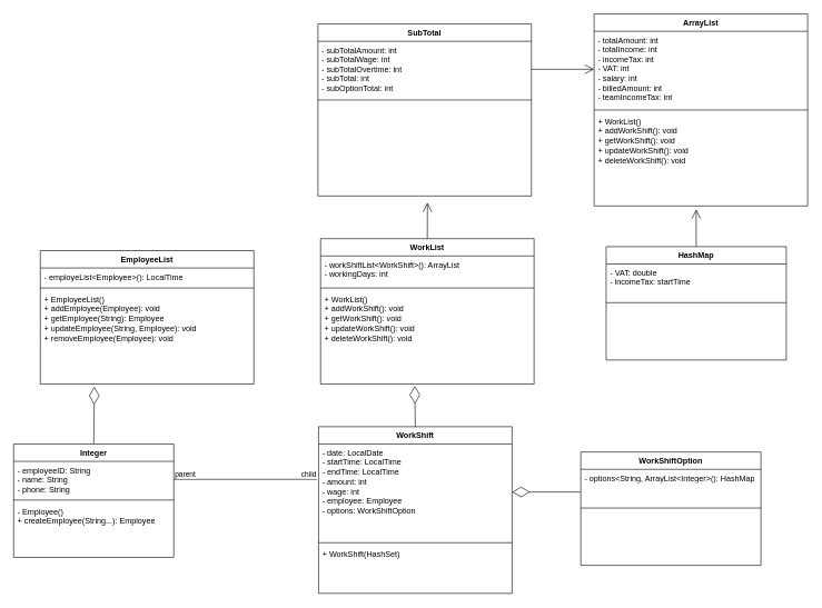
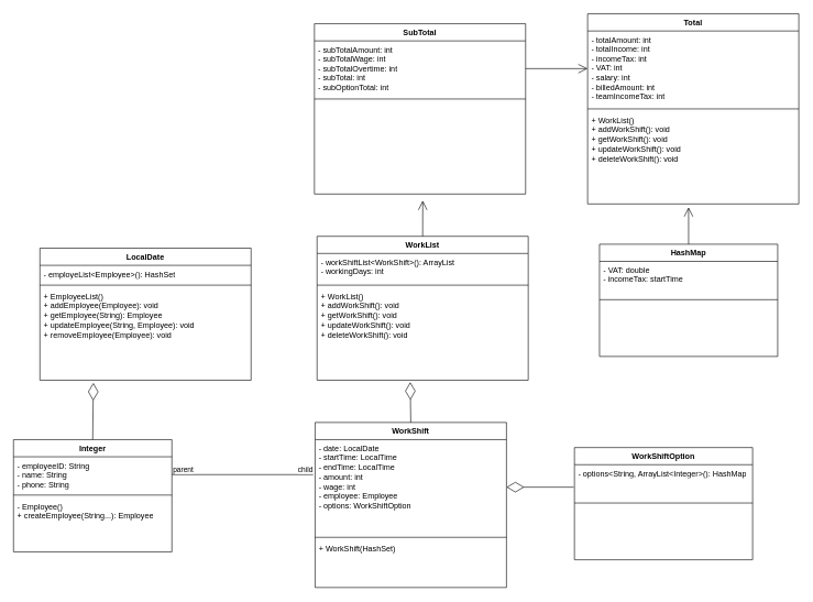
  <mxCell id="0" />
  <mxCell id="1" parent="0" />
- <mxCell id="2" value="EmployeeList" style="swimlane;fontStyle=1;align=center;verticalAlign=top;childLayout=stackLayout;horizontal=1;startSize=26;horizontalStack=0;resizeParent=1;resizeParentMax=0;resizeLast=0;collapsible=1;marginBottom=0;whiteSpace=wrap;html=1;" vertex="1" parent="1"><mxGeometry x="60" y="375" width="320" height="200" as="geometry" /></mxCell>
- <mxCell id="3" value="- employeList&amp;lt;Employee&amp;gt;(): LocalTime" style="text;strokeColor=none;fillColor=none;align=left;verticalAlign=top;spacingLeft=4;spacingRight=4;overflow=hidden;rotatable=0;points=[[0,0.5],[1,0.5]];portConstraint=eastwest;whiteSpace=wrap;html=1;" vertex="1" parent="2"><mxGeometry y="26" width="320" height="26" as="geometry" /></mxCell>
+ <mxCell id="2" value="LocalDate" style="swimlane;fontStyle=1;align=center;verticalAlign=top;childLayout=stackLayout;horizontal=1;startSize=26;horizontalStack=0;resizeParent=1;resizeParentMax=0;resizeLast=0;collapsible=1;marginBottom=0;whiteSpace=wrap;html=1;" vertex="1" parent="1"><mxGeometry x="60" y="375" width="320" height="200" as="geometry" /></mxCell>
+ <mxCell id="3" value="- employeList&amp;lt;Employee&amp;gt;(): HashSet" style="text;strokeColor=none;fillColor=none;align=left;verticalAlign=top;spacingLeft=4;spacingRight=4;overflow=hidden;rotatable=0;points=[[0,0.5],[1,0.5]];portConstraint=eastwest;whiteSpace=wrap;html=1;" vertex="1" parent="2"><mxGeometry y="26" width="320" height="26" as="geometry" /></mxCell>
  <mxCell id="4" value="" style="line;strokeWidth=1;fillColor=none;align=left;verticalAlign=middle;spacingTop=-1;spacingLeft=3;spacingRight=3;rotatable=0;labelPosition=right;points=[];portConstraint=eastwest;strokeColor=inherit;" vertex="1" parent="2"><mxGeometry y="52" width="320" height="8" as="geometry" /></mxCell>
  <mxCell id="5" value="+ EmployeeList()&lt;br&gt;+ addEmployee(Employee): void&lt;br&gt;+ getEmployee(String): Employee&lt;br&gt;+ updateEmployee(String, Employee): void&lt;br&gt;+ removeEmployee(Employee): void" style="text;strokeColor=none;fillColor=none;align=left;verticalAlign=top;spacingLeft=4;spacingRight=4;overflow=hidden;rotatable=0;points=[[0,0.5],[1,0.5]];portConstraint=eastwest;whiteSpace=wrap;html=1;" vertex="1" parent="2"><mxGeometry y="60" width="320" height="140" as="geometry" /></mxCell>
  <mxCell id="6" value="Integer" style="swimlane;fontStyle=1;align=center;verticalAlign=top;childLayout=stackLayout;horizontal=1;startSize=26;horizontalStack=0;resizeParent=1;resizeParentMax=0;resizeLast=0;collapsible=1;marginBottom=0;whiteSpace=wrap;html=1;" vertex="1" parent="1"><mxGeometry x="20" y="665" width="240" height="170" as="geometry" /></mxCell>
  <mxCell id="7" value="- employeeID: String&lt;br&gt;- name: String&lt;br&gt;- phone: String" style="text;strokeColor=none;fillColor=none;align=left;verticalAlign=top;spacingLeft=4;spacingRight=4;overflow=hidden;rotatable=0;points=[[0,0.5],[1,0.5]];portConstraint=eastwest;whiteSpace=wrap;html=1;" vertex="1" parent="6"><mxGeometry y="26" width="240" height="54" as="geometry" /></mxCell>
  <mxCell id="8" value="" style="line;strokeWidth=1;fillColor=none;align=left;verticalAlign=middle;spacingTop=-1;spacingLeft=3;spacingRight=3;rotatable=0;labelPosition=right;points=[];portConstraint=eastwest;strokeColor=inherit;" vertex="1" parent="6"><mxGeometry y="80" width="240" height="8" as="geometry" /></mxCell>
  <mxCell id="9" value="- Employee()&lt;br&gt;+ createEmployee(String...): Employee" style="text;strokeColor=none;fillColor=none;align=left;verticalAlign=top;spacingLeft=4;spacingRight=4;overflow=hidden;rotatable=0;points=[[0,0.5],[1,0.5]];portConstraint=eastwest;whiteSpace=wrap;html=1;" vertex="1" parent="6"><mxGeometry y="88" width="240" height="82" as="geometry" /></mxCell>
  <mxCell id="10" value="" style="endArrow=diamondThin;endFill=0;endSize=24;html=1;rounded=0;entryX=0.253;entryY=1.029;entryDx=0;entryDy=0;entryPerimeter=0;exitX=0.5;exitY=0;exitDx=0;exitDy=0;" edge="1" parent="1" source="6" target="5"><mxGeometry width="160" relative="1" as="geometry"><mxPoint x="320" y="785" as="sourcePoint" /><mxPoint x="480" y="785" as="targetPoint" /></mxGeometry></mxCell>
  <mxCell id="11" value="WorkShift" style="swimlane;fontStyle=1;align=center;verticalAlign=top;childLayout=stackLayout;horizontal=1;startSize=26;horizontalStack=0;resizeParent=1;resizeParentMax=0;resizeLast=0;collapsible=1;marginBottom=0;whiteSpace=wrap;html=1;" vertex="1" parent="1"><mxGeometry x="477" y="639" width="290" height="250" as="geometry" /></mxCell>
  <mxCell id="12" value="- date: LocalDate&lt;br&gt;- startTime: LocalTime&lt;br&gt;- endTime: LocalTime&lt;br&gt;- amount: int&lt;br&gt;- wage: int&lt;br&gt;- employee: Employee&lt;br&gt;- options: WorkShiftOption" style="text;strokeColor=none;fillColor=none;align=left;verticalAlign=top;spacingLeft=4;spacingRight=4;overflow=hidden;rotatable=0;points=[[0,0.5],[1,0.5]];portConstraint=eastwest;whiteSpace=wrap;html=1;" vertex="1" parent="11"><mxGeometry y="26" width="290" height="144" as="geometry" /></mxCell>
  <mxCell id="13" value="" style="line;strokeWidth=1;fillColor=none;align=left;verticalAlign=middle;spacingTop=-1;spacingLeft=3;spacingRight=3;rotatable=0;labelPosition=right;points=[];portConstraint=eastwest;strokeColor=inherit;" vertex="1" parent="11"><mxGeometry y="170" width="290" height="8" as="geometry" /></mxCell>
  <mxCell id="14" value="+ WorkShift(HashSet)&lt;div&gt;&lt;br/&gt;&lt;/div&gt;" style="text;strokeColor=none;fillColor=none;align=left;verticalAlign=top;spacingLeft=4;spacingRight=4;overflow=hidden;rotatable=0;points=[[0,0.5],[1,0.5]];portConstraint=eastwest;whiteSpace=wrap;html=1;" vertex="1" parent="11"><mxGeometry y="178" width="290" height="72" as="geometry" /></mxCell>
  <mxCell id="15" value="" style="endArrow=none;html=1;edgeStyle=orthogonalEdgeStyle;rounded=0;exitX=1;exitY=0.5;exitDx=0;exitDy=0;entryX=-0.01;entryY=0.368;entryDx=0;entryDy=0;entryPerimeter=0;" edge="1" parent="1" source="7" target="12"><mxGeometry relative="1" as="geometry"><mxPoint x="320" y="785" as="sourcePoint" /><mxPoint x="480" y="785" as="targetPoint" /></mxGeometry></mxCell>
  <mxCell id="16" value="parent" style="edgeLabel;resizable=0;html=1;align=left;verticalAlign=bottom;" connectable="0" vertex="1" parent="15"><mxGeometry x="-1" relative="1" as="geometry" /></mxCell>
  <mxCell id="17" value="child" style="edgeLabel;resizable=0;html=1;align=right;verticalAlign=bottom;" connectable="0" vertex="1" parent="15"><mxGeometry x="1" relative="1" as="geometry" /></mxCell>
  <mxCell id="18" value="WorkList" style="swimlane;fontStyle=1;align=center;verticalAlign=top;childLayout=stackLayout;horizontal=1;startSize=26;horizontalStack=0;resizeParent=1;resizeParentMax=0;resizeLast=0;collapsible=1;marginBottom=0;whiteSpace=wrap;html=1;" vertex="1" parent="1"><mxGeometry x="480" y="357" width="320" height="218" as="geometry" /></mxCell>
  <mxCell id="19" value="- workShiftList&amp;lt;WorkShift&amp;gt;(): ArrayList&lt;br&gt;- workingDays: int" style="text;strokeColor=none;fillColor=none;align=left;verticalAlign=top;spacingLeft=4;spacingRight=4;overflow=hidden;rotatable=0;points=[[0,0.5],[1,0.5]];portConstraint=eastwest;whiteSpace=wrap;html=1;" vertex="1" parent="18"><mxGeometry y="26" width="320" height="44" as="geometry" /></mxCell>
  <mxCell id="20" value="" style="line;strokeWidth=1;fillColor=none;align=left;verticalAlign=middle;spacingTop=-1;spacingLeft=3;spacingRight=3;rotatable=0;labelPosition=right;points=[];portConstraint=eastwest;strokeColor=inherit;" vertex="1" parent="18"><mxGeometry y="70" width="320" height="8" as="geometry" /></mxCell>
  <mxCell id="21" value="+ WorkList()&lt;br&gt;+ addWorkShift(): void&lt;br&gt;+ getWorkShift(): void&lt;br&gt;+ updateWorkShift(): void&lt;br&gt;+ deleteWorkShift(): void" style="text;strokeColor=none;fillColor=none;align=left;verticalAlign=top;spacingLeft=4;spacingRight=4;overflow=hidden;rotatable=0;points=[[0,0.5],[1,0.5]];portConstraint=eastwest;whiteSpace=wrap;html=1;" vertex="1" parent="18"><mxGeometry y="78" width="320" height="140" as="geometry" /></mxCell>
  <mxCell id="22" value="" style="endArrow=diamondThin;endFill=0;endSize=24;html=1;rounded=0;entryX=0.441;entryY=1.021;entryDx=0;entryDy=0;entryPerimeter=0;exitX=0.5;exitY=0;exitDx=0;exitDy=0;" edge="1" parent="1" source="11" target="21"><mxGeometry width="160" relative="1" as="geometry"><mxPoint x="320" y="785" as="sourcePoint" /><mxPoint x="480" y="785" as="targetPoint" /></mxGeometry></mxCell>
  <mxCell id="23" value="WorkShiftOption" style="swimlane;fontStyle=1;align=center;verticalAlign=top;childLayout=stackLayout;horizontal=1;startSize=26;horizontalStack=0;resizeParent=1;resizeParentMax=0;resizeLast=0;collapsible=1;marginBottom=0;whiteSpace=wrap;html=1;" vertex="1" parent="1"><mxGeometry x="870" y="677" width="270" height="170" as="geometry" /></mxCell>
  <mxCell id="24" value="&lt;div&gt;- options&amp;lt;String, ArrayList&amp;lt;Integer&amp;gt;(): HashMap&lt;/div&gt;" style="text;strokeColor=none;fillColor=none;align=left;verticalAlign=top;spacingLeft=4;spacingRight=4;overflow=hidden;rotatable=0;points=[[0,0.5],[1,0.5]];portConstraint=eastwest;whiteSpace=wrap;html=1;" vertex="1" parent="23"><mxGeometry y="26" width="270" height="54" as="geometry" /></mxCell>
  <mxCell id="25" value="" style="line;strokeWidth=1;fillColor=none;align=left;verticalAlign=middle;spacingTop=-1;spacingLeft=3;spacingRight=3;rotatable=0;labelPosition=right;points=[];portConstraint=eastwest;strokeColor=inherit;" vertex="1" parent="23"><mxGeometry y="80" width="270" height="8" as="geometry" /></mxCell>
  <mxCell id="26" value="&lt;div&gt;&lt;br/&gt;&lt;/div&gt;" style="text;strokeColor=none;fillColor=none;align=left;verticalAlign=top;spacingLeft=4;spacingRight=4;overflow=hidden;rotatable=0;points=[[0,0.5],[1,0.5]];portConstraint=eastwest;whiteSpace=wrap;html=1;" vertex="1" parent="23"><mxGeometry y="88" width="270" height="82" as="geometry" /></mxCell>
  <mxCell id="27" value="" style="endArrow=diamondThin;endFill=0;endSize=24;html=1;rounded=0;entryX=1;entryY=0.5;entryDx=0;entryDy=0;exitX=-0.004;exitY=0.63;exitDx=0;exitDy=0;exitPerimeter=0;" edge="1" parent="1" source="24" target="12"><mxGeometry width="160" relative="1" as="geometry"><mxPoint x="590" y="785" as="sourcePoint" /><mxPoint x="750" y="785" as="targetPoint" /></mxGeometry></mxCell>
  <mxCell id="28" value="SubTotal" style="swimlane;fontStyle=1;align=center;verticalAlign=top;childLayout=stackLayout;horizontal=1;startSize=26;horizontalStack=0;resizeParent=1;resizeParentMax=0;resizeLast=0;collapsible=1;marginBottom=0;whiteSpace=wrap;html=1;" vertex="1" parent="1"><mxGeometry x="476" y="35" width="320" height="258" as="geometry" /></mxCell>
  <mxCell id="29" value="- subTotalAmount: int&lt;br&gt;- subTotalWage: int&lt;div&gt;- subTotalOvertime: int&lt;/div&gt;&lt;div&gt;- subTotal: int&lt;/div&gt;&lt;div&gt;- subOptionTotal: int&lt;/div&gt;" style="text;strokeColor=none;fillColor=none;align=left;verticalAlign=top;spacingLeft=4;spacingRight=4;overflow=hidden;rotatable=0;points=[[0,0.5],[1,0.5]];portConstraint=eastwest;whiteSpace=wrap;html=1;" vertex="1" parent="28"><mxGeometry y="26" width="320" height="84" as="geometry" /></mxCell>
  <mxCell id="30" value="" style="line;strokeWidth=1;fillColor=none;align=left;verticalAlign=middle;spacingTop=-1;spacingLeft=3;spacingRight=3;rotatable=0;labelPosition=right;points=[];portConstraint=eastwest;strokeColor=inherit;" vertex="1" parent="28"><mxGeometry y="110" width="320" height="8" as="geometry" /></mxCell>
  <mxCell id="31" value="&lt;div&gt;&lt;br/&gt;&lt;/div&gt;" style="text;strokeColor=none;fillColor=none;align=left;verticalAlign=top;spacingLeft=4;spacingRight=4;overflow=hidden;rotatable=0;points=[[0,0.5],[1,0.5]];portConstraint=eastwest;whiteSpace=wrap;html=1;" vertex="1" parent="28"><mxGeometry y="118" width="320" height="140" as="geometry" /></mxCell>
  <mxCell id="32" value="" style="endArrow=open;endFill=1;endSize=12;html=1;rounded=0;entryX=0.513;entryY=1.071;entryDx=0;entryDy=0;entryPerimeter=0;exitX=0.5;exitY=0;exitDx=0;exitDy=0;" edge="1" parent="1" source="18" target="31"><mxGeometry width="160" relative="1" as="geometry"><mxPoint x="590" y="455" as="sourcePoint" /><mxPoint x="750" y="455" as="targetPoint" /></mxGeometry></mxCell>
- <mxCell id="33" value="ArrayList" style="swimlane;fontStyle=1;align=center;verticalAlign=top;childLayout=stackLayout;horizontal=1;startSize=26;horizontalStack=0;resizeParent=1;resizeParentMax=0;resizeLast=0;collapsible=1;marginBottom=0;whiteSpace=wrap;html=1;" vertex="1" parent="1"><mxGeometry x="890" y="20" width="320" height="288" as="geometry" /></mxCell>
+ <mxCell id="33" value="Total" style="swimlane;fontStyle=1;align=center;verticalAlign=top;childLayout=stackLayout;horizontal=1;startSize=26;horizontalStack=0;resizeParent=1;resizeParentMax=0;resizeLast=0;collapsible=1;marginBottom=0;whiteSpace=wrap;html=1;" vertex="1" parent="1"><mxGeometry x="890" y="20" width="320" height="288" as="geometry" /></mxCell>
  <mxCell id="34" value="- totalAmount: int&lt;br&gt;- totalIncome: int&lt;br&gt;- incomeTax: int&lt;br&gt;- VAT: int&lt;br&gt;- salary: int&lt;br&gt;- billedAmount: int&lt;br&gt;- teamIncomeTax: int" style="text;strokeColor=none;fillColor=none;align=left;verticalAlign=top;spacingLeft=4;spacingRight=4;overflow=hidden;rotatable=0;points=[[0,0.5],[1,0.5]];portConstraint=eastwest;whiteSpace=wrap;html=1;" vertex="1" parent="33"><mxGeometry y="26" width="320" height="114" as="geometry" /></mxCell>
  <mxCell id="35" value="" style="line;strokeWidth=1;fillColor=none;align=left;verticalAlign=middle;spacingTop=-1;spacingLeft=3;spacingRight=3;rotatable=0;labelPosition=right;points=[];portConstraint=eastwest;strokeColor=inherit;" vertex="1" parent="33"><mxGeometry y="140" width="320" height="8" as="geometry" /></mxCell>
  <mxCell id="36" value="+ WorkList()&lt;br&gt;+ addWorkShift(): void&lt;br&gt;+ getWorkShift(): void&lt;br&gt;+ updateWorkShift(): void&lt;br&gt;+ deleteWorkShift(): void" style="text;strokeColor=none;fillColor=none;align=left;verticalAlign=top;spacingLeft=4;spacingRight=4;overflow=hidden;rotatable=0;points=[[0,0.5],[1,0.5]];portConstraint=eastwest;whiteSpace=wrap;html=1;" vertex="1" parent="33"><mxGeometry y="148" width="320" height="140" as="geometry" /></mxCell>
  <mxCell id="37" value="HashMap" style="swimlane;fontStyle=1;align=center;verticalAlign=top;childLayout=stackLayout;horizontal=1;startSize=26;horizontalStack=0;resizeParent=1;resizeParentMax=0;resizeLast=0;collapsible=1;marginBottom=0;whiteSpace=wrap;html=1;" vertex="1" parent="1"><mxGeometry x="908" y="369" width="270" height="170" as="geometry" /></mxCell>
  <mxCell id="38" value="&lt;div&gt;- VAT: double&lt;/div&gt;&lt;div&gt;- incomeTax: startTime&lt;/div&gt;" style="text;strokeColor=none;fillColor=none;align=left;verticalAlign=top;spacingLeft=4;spacingRight=4;overflow=hidden;rotatable=0;points=[[0,0.5],[1,0.5]];portConstraint=eastwest;whiteSpace=wrap;html=1;" vertex="1" parent="37"><mxGeometry y="26" width="270" height="54" as="geometry" /></mxCell>
  <mxCell id="39" value="" style="line;strokeWidth=1;fillColor=none;align=left;verticalAlign=middle;spacingTop=-1;spacingLeft=3;spacingRight=3;rotatable=0;labelPosition=right;points=[];portConstraint=eastwest;strokeColor=inherit;" vertex="1" parent="37"><mxGeometry y="80" width="270" height="8" as="geometry" /></mxCell>
  <mxCell id="40" value="&lt;div&gt;&lt;br/&gt;&lt;/div&gt;" style="text;strokeColor=none;fillColor=none;align=left;verticalAlign=top;spacingLeft=4;spacingRight=4;overflow=hidden;rotatable=0;points=[[0,0.5],[1,0.5]];portConstraint=eastwest;whiteSpace=wrap;html=1;" vertex="1" parent="37"><mxGeometry y="88" width="270" height="82" as="geometry" /></mxCell>
  <mxCell id="41" value="" style="endArrow=open;endFill=1;endSize=12;html=1;rounded=0;entryX=0;entryY=0.5;entryDx=0;entryDy=0;exitX=1;exitY=0.5;exitDx=0;exitDy=0;" edge="1" parent="1" source="29" target="34"><mxGeometry width="160" relative="1" as="geometry"><mxPoint x="740" y="375" as="sourcePoint" /><mxPoint x="740" y="303" as="targetPoint" /></mxGeometry></mxCell>
  <mxCell id="42" value="" style="endArrow=open;endFill=1;endSize=12;html=1;rounded=0;entryX=0.478;entryY=1.036;entryDx=0;entryDy=0;entryPerimeter=0;exitX=0.5;exitY=0;exitDx=0;exitDy=0;" edge="1" parent="1" source="37" target="36"><mxGeometry width="160" relative="1" as="geometry"><mxPoint x="800" y="380.06" as="sourcePoint" /><mxPoint x="800" y="308.06" as="targetPoint" /></mxGeometry></mxCell>
